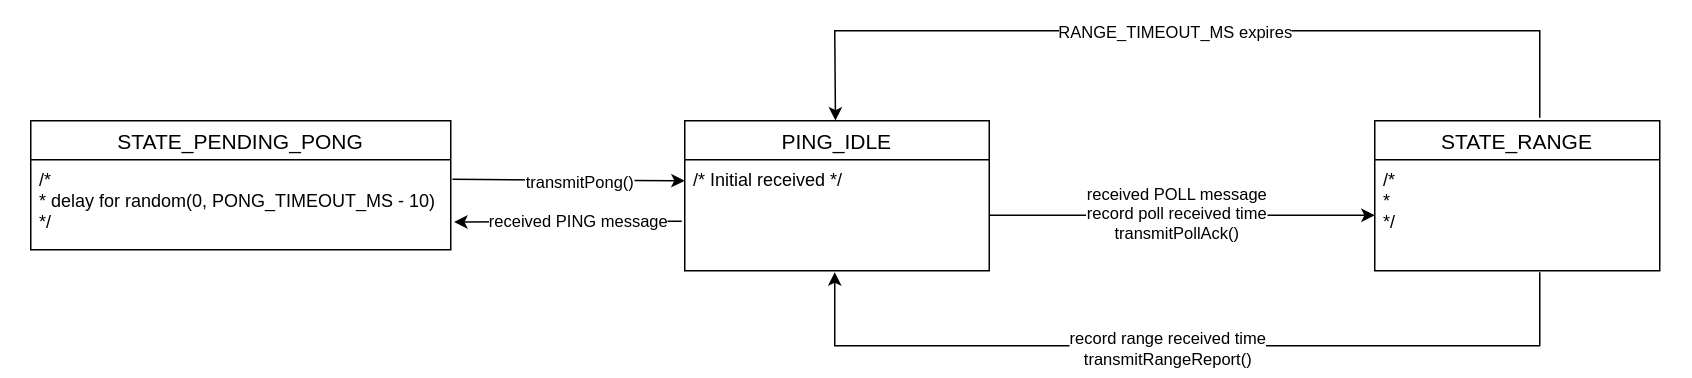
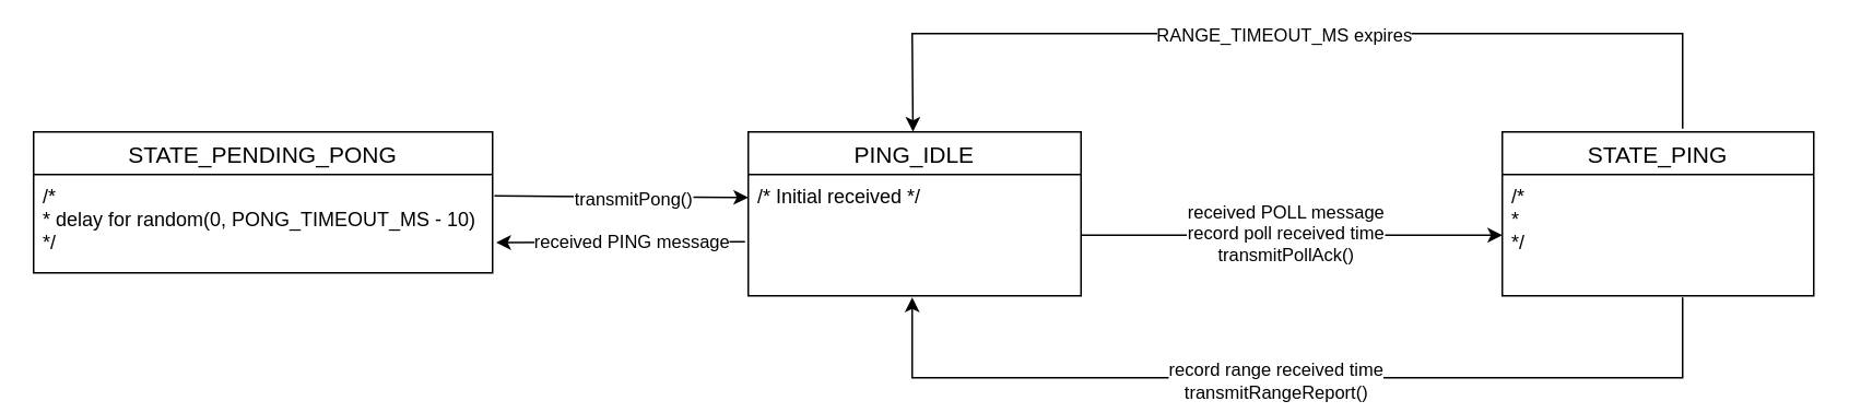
  <mxCell id="0" />
  <mxCell id="1" parent="0" />
  <mxCell id="2" value="PING_IDLE" style="swimlane;fontStyle=0;childLayout=stackLayout;horizontal=1;startSize=26;horizontalStack=0;resizeParent=1;resizeParentMax=0;resizeLast=0;collapsible=1;marginBottom=0;align=center;fontSize=14;" parent="1" vertex="1"><mxGeometry x="456" y="80" width="203" height="100" as="geometry" /></mxCell>
  <mxCell id="3" value="" style="endArrow=classic;html=1;rounded=0;strokeColor=default;jumpStyle=none;entryX=1.008;entryY=0.692;entryDx=0;entryDy=0;entryPerimeter=0;" parent="2" edge="1" target="15"><mxGeometry width="50" height="50" relative="1" as="geometry"><mxPoint x="-2" y="67" as="sourcePoint" /><mxPoint x="-230" y="65.92" as="targetPoint" /></mxGeometry></mxCell>
  <mxCell id="4" value="&lt;font style=&quot;font-size: 11px;&quot;&gt;received PING message&lt;br&gt;&lt;/font&gt;" style="edgeLabel;html=1;align=center;verticalAlign=middle;resizable=0;points=[];" parent="3" vertex="1" connectable="0"><mxGeometry x="-0.057" y="1" relative="1" as="geometry"><mxPoint x="2" y="-2" as="offset" /></mxGeometry></mxCell>
  <mxCell id="5" value="/* Initial received */" style="text;strokeColor=none;fillColor=none;spacingLeft=4;spacingRight=4;overflow=hidden;rotatable=0;points=[[0,0.5],[1,0.5]];portConstraint=eastwest;fontSize=12;" parent="2" vertex="1"><mxGeometry y="26" width="203" height="74" as="geometry" /></mxCell>
  <mxCell id="6" value="" style="endArrow=classic;html=1;rounded=0;strokeColor=default;jumpStyle=none;entryX=0.495;entryY=-0.001;entryDx=0;entryDy=0;entryPerimeter=0;" parent="1" target="2" edge="1"><mxGeometry width="50" height="50" relative="1" as="geometry"><mxPoint x="1026" y="78" as="sourcePoint" /><mxPoint x="536" y="78" as="targetPoint" /><Array as="points"><mxPoint x="1026" y="20" /><mxPoint x="556" y="20" /></Array></mxGeometry></mxCell>
  <mxCell id="7" value="RANGE_TIMEOUT_MS expires" style="edgeLabel;html=1;align=center;verticalAlign=middle;resizable=0;points=[];" parent="1" vertex="1" connectable="0"><mxGeometry x="776.001" y="20.005" as="geometry"><mxPoint x="6" as="offset" /></mxGeometry></mxCell>
- <mxCell id="8" value="STATE_RANGE" style="swimlane;fontStyle=0;childLayout=stackLayout;horizontal=1;startSize=26;horizontalStack=0;resizeParent=1;resizeParentMax=0;resizeLast=0;collapsible=1;marginBottom=0;align=center;fontSize=14;" parent="1" vertex="1"><mxGeometry x="916" y="80" width="190" height="100" as="geometry" /></mxCell>
+ <mxCell id="8" value="STATE_PING" style="swimlane;fontStyle=0;childLayout=stackLayout;horizontal=1;startSize=26;horizontalStack=0;resizeParent=1;resizeParentMax=0;resizeLast=0;collapsible=1;marginBottom=0;align=center;fontSize=14;" parent="1" vertex="1"><mxGeometry x="916" y="80" width="190" height="100" as="geometry" /></mxCell>
  <mxCell id="9" value="/*&#10;* &#10;*/" style="text;strokeColor=none;fillColor=none;spacingLeft=4;spacingRight=4;overflow=hidden;rotatable=0;points=[[0,0.5],[1,0.5]];portConstraint=eastwest;fontSize=12;" parent="8" vertex="1"><mxGeometry y="26" width="190" height="74" as="geometry" /></mxCell>
  <mxCell id="10" value="" style="endArrow=classic;html=1;rounded=0;strokeColor=default;jumpStyle=none;exitX=1;exitY=0.5;exitDx=0;exitDy=0;" parent="1" source="5" edge="1"><mxGeometry width="50" height="50" relative="1" as="geometry"><mxPoint x="26" y="540" as="sourcePoint" /><mxPoint x="916" y="143" as="targetPoint" /><Array as="points" /></mxGeometry></mxCell>
  <mxCell id="11" value="&lt;font style=&quot;font-size: 11px;&quot;&gt;received POLL message&lt;br&gt;record poll received time&lt;br&gt;transmitPollAck()&lt;/font&gt;" style="edgeLabel;html=1;align=center;verticalAlign=middle;resizable=0;points=[];" parent="10" vertex="1" connectable="0"><mxGeometry x="-0.023" relative="1" as="geometry"><mxPoint x="-2" y="-2" as="offset" /></mxGeometry></mxCell>
  <mxCell id="12" value="" style="endArrow=classic;html=1;rounded=0;strokeColor=default;jumpStyle=none;" parent="1" edge="1"><mxGeometry width="50" height="50" relative="1" as="geometry"><mxPoint x="1026" y="181" as="sourcePoint" /><mxPoint x="556" y="181" as="targetPoint" /><Array as="points"><mxPoint x="1026" y="230" /><mxPoint x="556" y="230" /></Array></mxGeometry></mxCell>
  <mxCell id="13" value="&lt;font style=&quot;font-size: 11px;&quot;&gt;record range received time&lt;br&gt;&lt;font style=&quot;font-size: 11px;&quot;&gt;transmitRangeReport()&lt;/font&gt;&lt;br&gt;&lt;/font&gt;" style="edgeLabel;html=1;align=center;verticalAlign=middle;resizable=0;points=[];fontSize=9;" parent="12" vertex="1" connectable="0"><mxGeometry x="0.049" y="1" relative="1" as="geometry"><mxPoint as="offset" /></mxGeometry></mxCell>
  <mxCell id="14" value="STATE_PENDING_PONG" style="swimlane;fontStyle=0;childLayout=stackLayout;horizontal=1;startSize=26;horizontalStack=0;resizeParent=1;resizeParentMax=0;resizeLast=0;collapsible=1;marginBottom=0;align=center;fontSize=14;" vertex="1" parent="1"><mxGeometry x="20" y="80" width="280" height="86" as="geometry" /></mxCell>
  <mxCell id="15" value="/*&#10;* delay for random(0, PONG_TIMEOUT_MS - 10)&#10;*/" style="text;strokeColor=none;fillColor=none;spacingLeft=4;spacingRight=4;overflow=hidden;rotatable=0;points=[[0,0.5],[1,0.5]];portConstraint=eastwest;fontSize=12;" vertex="1" parent="14"><mxGeometry y="26" width="280" height="60" as="geometry" /></mxCell>
  <mxCell id="16" value="" style="endArrow=classic;html=1;rounded=0;strokeColor=default;jumpStyle=none;exitX=1.004;exitY=0.217;exitDx=0;exitDy=0;exitPerimeter=0;" edge="1" parent="1" source="15"><mxGeometry width="50" height="50" relative="1" as="geometry"><mxPoint x="464" y="170" as="sourcePoint" /><mxPoint x="456" y="120" as="targetPoint" /></mxGeometry></mxCell>
  <mxCell id="17" value="&lt;font style=&quot;font-size: 11px;&quot;&gt;&lt;br&gt;transmitPong()&lt;/font&gt;" style="edgeLabel;html=1;align=center;verticalAlign=middle;resizable=0;points=[];" vertex="1" connectable="0" parent="16"><mxGeometry x="-0.057" y="1" relative="1" as="geometry"><mxPoint x="11" y="-5" as="offset" /></mxGeometry></mxCell>
